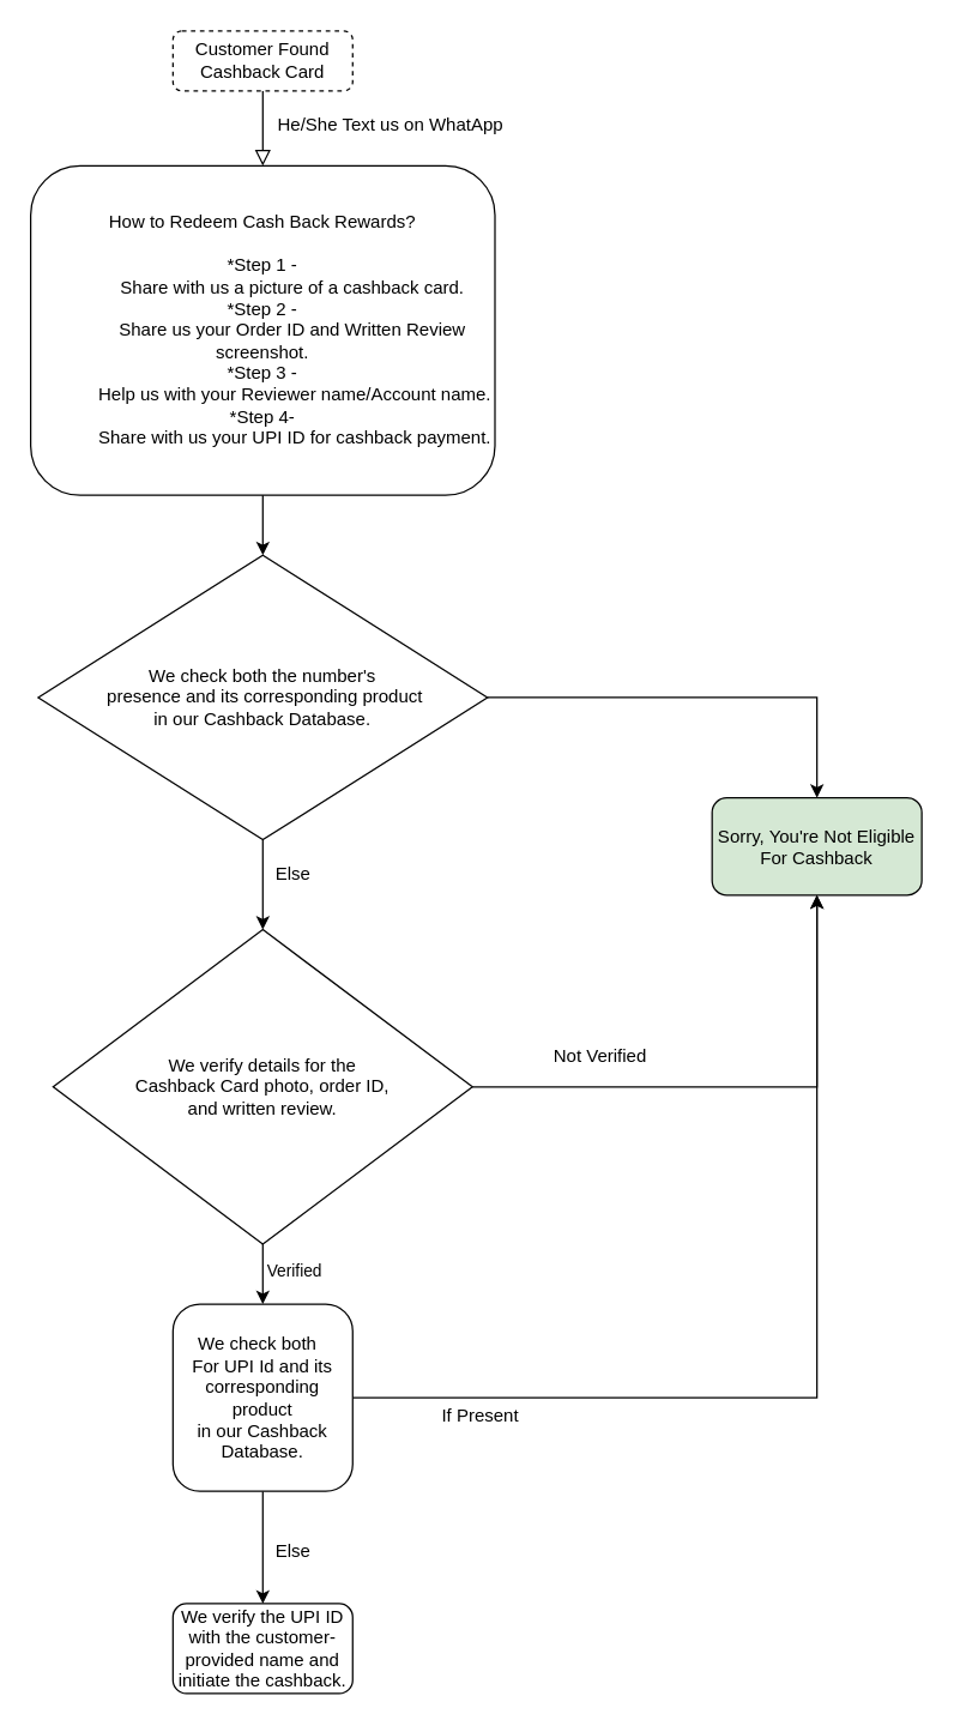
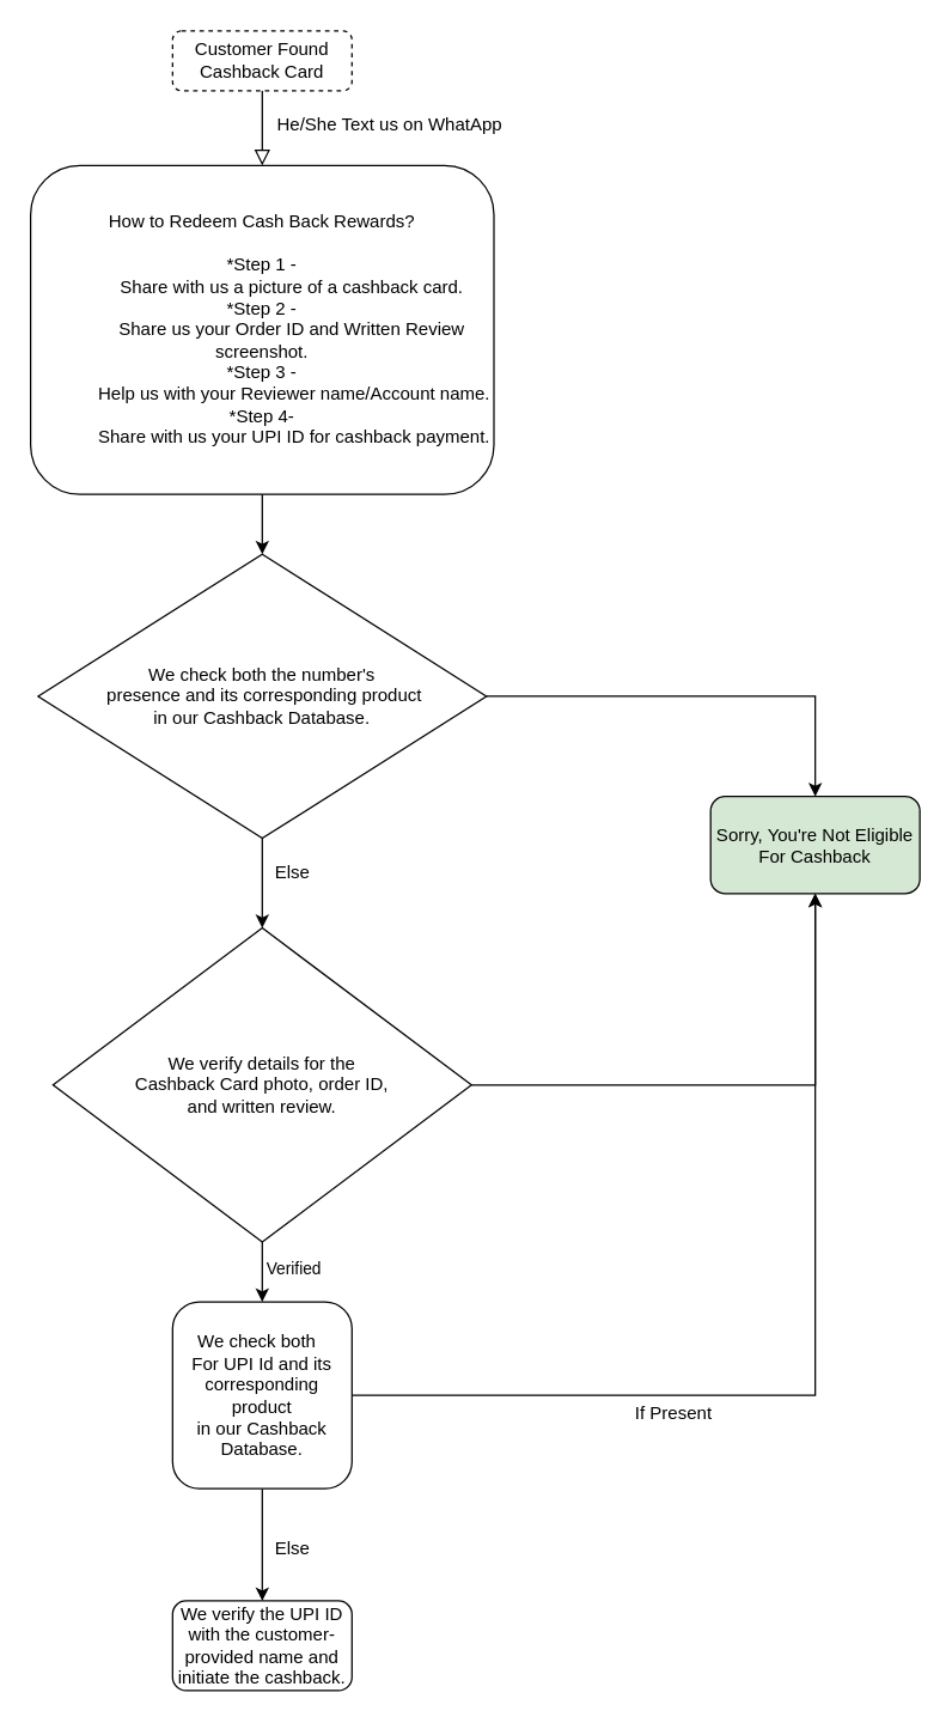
  <mxCell id="0" />
  <mxCell id="1" parent="0" />
  <mxCell id="2" value="" style="rounded=0;html=1;jettySize=auto;orthogonalLoop=1;fontSize=11;endArrow=block;endFill=0;endSize=8;strokeWidth=1;shadow=0;labelBackgroundColor=none;edgeStyle=orthogonalEdgeStyle;entryX=0.5;entryY=0;entryDx=0;entryDy=0;" parent="1" source="3" target="5" edge="1"><mxGeometry relative="1" as="geometry"><mxPoint x="115" y="150" as="targetPoint" /></mxGeometry></mxCell>
  <mxCell id="3" value="Customer Found Cashback Card" style="rounded=1;whiteSpace=wrap;html=1;fontSize=12;glass=0;strokeWidth=1;shadow=0;dashed=1;" parent="1" vertex="1"><mxGeometry x="115" y="20" width="120" height="40" as="geometry" /></mxCell>
  <mxCell id="4" style="edgeStyle=orthogonalEdgeStyle;rounded=0;orthogonalLoop=1;jettySize=auto;html=1;exitX=0.5;exitY=1;exitDx=0;exitDy=0;" edge="1" parent="1" source="15" target="10"><mxGeometry relative="1" as="geometry"><mxPoint x="175" y="380" as="targetPoint" /></mxGeometry></mxCell>
  <mxCell id="5" value="&lt;div&gt;How to Redeem Cash Back Rewards?&lt;/div&gt;&lt;div&gt;&lt;br&gt;&lt;/div&gt;&lt;div&gt;*Step 1 -&lt;/div&gt;&lt;div&gt;&amp;nbsp; &amp;nbsp; &amp;nbsp; &amp;nbsp; &amp;nbsp; &amp;nbsp; Share with us a picture of a cashback card.&lt;/div&gt;&lt;div&gt;*Step 2 -&lt;/div&gt;&lt;div&gt;&amp;nbsp; &amp;nbsp; &amp;nbsp; &amp;nbsp; &amp;nbsp; &amp;nbsp; Share us your Order ID and Written Review screenshot.&lt;/div&gt;&lt;div&gt;*Step 3 -&lt;/div&gt;&lt;div&gt;&amp;nbsp; &amp;nbsp; &amp;nbsp; &amp;nbsp; &amp;nbsp; &amp;nbsp; &amp;nbsp;Help us with your Reviewer name/Account name.&lt;/div&gt;&lt;div&gt;*Step 4-&lt;/div&gt;&lt;div&gt;&amp;nbsp; &amp;nbsp; &amp;nbsp; &amp;nbsp; &amp;nbsp; &amp;nbsp; &amp;nbsp;Share with us your UPI ID for cashback payment.&lt;/div&gt;" style="rounded=1;whiteSpace=wrap;html=1;" vertex="1" parent="1"><mxGeometry x="20" y="110" width="310" height="220" as="geometry" /></mxCell>
  <mxCell id="6" value="He/She Text us on WhatApp" style="text;html=1;align=center;verticalAlign=middle;resizable=0;points=[];autosize=1;strokeColor=none;fillColor=none;" vertex="1" parent="1"><mxGeometry x="175" y="68" width="170" height="30" as="geometry" /></mxCell>
  <mxCell id="7" value="" style="edgeStyle=orthogonalEdgeStyle;rounded=0;orthogonalLoop=1;jettySize=auto;html=1;" edge="1" parent="1" source="10" target="11"><mxGeometry relative="1" as="geometry" /></mxCell>
  <mxCell id="8" value="" style="edgeStyle=orthogonalEdgeStyle;rounded=0;orthogonalLoop=1;jettySize=auto;html=1;" edge="1" parent="1" source="10" target="19"><mxGeometry relative="1" as="geometry" /></mxCell>
  <mxCell id="9" value="Verified" style="edgeLabel;html=1;align=center;verticalAlign=middle;resizable=0;points=[];" vertex="1" connectable="0" parent="8"><mxGeometry x="-0.15" y="4" relative="1" as="geometry"><mxPoint x="16" as="offset" /></mxGeometry></mxCell>
  <mxCell id="10" value="We verify details for the &lt;br&gt;Cashback Card photo, order ID, &lt;br&gt;and written review." style="rhombus;whiteSpace=wrap;html=1;" vertex="1" parent="1"><mxGeometry x="35" y="620" width="280" height="210" as="geometry" /></mxCell>
  <mxCell id="11" value="Sorry, You're Not Eligible For Cashback" style="rounded=1;whiteSpace=wrap;html=1;fillColor=#d5e8d4;" vertex="1" parent="1"><mxGeometry x="475" y="532" width="140" height="65" as="geometry" /></mxCell>
- <mxCell id="12" value="Not Verified" style="text;html=1;align=center;verticalAlign=middle;resizable=0;points=[];autosize=1;strokeColor=none;fillColor=none;" vertex="1" parent="1"><mxGeometry x="355" y="690" width="90" height="30" as="geometry" /></mxCell>
  <mxCell id="13" value="" style="edgeStyle=orthogonalEdgeStyle;rounded=0;orthogonalLoop=1;jettySize=auto;html=1;exitX=0.5;exitY=1;exitDx=0;exitDy=0;" edge="1" parent="1" source="5" target="15"><mxGeometry relative="1" as="geometry"><mxPoint x="175" y="480" as="targetPoint" /><mxPoint x="175" y="330" as="sourcePoint" /></mxGeometry></mxCell>
  <mxCell id="14" style="edgeStyle=orthogonalEdgeStyle;rounded=0;orthogonalLoop=1;jettySize=auto;html=1;entryX=0.5;entryY=0;entryDx=0;entryDy=0;" edge="1" parent="1" source="15" target="11"><mxGeometry relative="1" as="geometry" /></mxCell>
  <mxCell id="15" value="We check both the number's&lt;br&gt;&amp;nbsp;presence and its corresponding product &lt;br&gt;in our Cashback Database." style="rhombus;whiteSpace=wrap;html=1;" vertex="1" parent="1"><mxGeometry x="25" y="370" width="300" height="190" as="geometry" /></mxCell>
  <mxCell id="16" value="Else" style="text;html=1;align=center;verticalAlign=middle;resizable=0;points=[];autosize=1;strokeColor=none;fillColor=none;" vertex="1" parent="1"><mxGeometry x="170" y="568" width="50" height="30" as="geometry" /></mxCell>
  <mxCell id="17" style="edgeStyle=orthogonalEdgeStyle;rounded=0;orthogonalLoop=1;jettySize=auto;html=1;entryX=0.5;entryY=1;entryDx=0;entryDy=0;" edge="1" parent="1" source="19" target="11"><mxGeometry relative="1" as="geometry" /></mxCell>
  <mxCell id="18" value="" style="edgeStyle=orthogonalEdgeStyle;rounded=0;orthogonalLoop=1;jettySize=auto;html=1;" edge="1" parent="1" source="19" target="21"><mxGeometry relative="1" as="geometry" /></mxCell>
  <mxCell id="19" value="We check both&amp;nbsp;&amp;nbsp;&lt;br&gt;For UPI Id and its corresponding product&lt;br&gt;in our Cashback Database." style="rounded=1;whiteSpace=wrap;html=1;" vertex="1" parent="1"><mxGeometry x="115" y="870" width="120" height="125" as="geometry" /></mxCell>
- <mxCell id="20" value="If Present" style="text;html=1;align=center;verticalAlign=middle;resizable=0;points=[];autosize=1;strokeColor=none;fillColor=none;" vertex="1" parent="1"><mxGeometry x="285" y="930" width="70" height="30" as="geometry" /></mxCell>
+ <mxCell id="20" value="If Present" style="text;html=1;align=center;verticalAlign=middle;resizable=0;points=[];autosize=1;strokeColor=none;fillColor=none;" vertex="1" parent="1"><mxGeometry x="415" y="930" width="70" height="30" as="geometry" /></mxCell>
  <mxCell id="21" value="We verify the UPI ID with the customer-provided name and initiate the cashback." style="whiteSpace=wrap;html=1;rounded=1;" vertex="1" parent="1"><mxGeometry x="115" y="1070" width="120" height="60" as="geometry" /></mxCell>
  <mxCell id="22" value="Else" style="text;html=1;align=center;verticalAlign=middle;resizable=0;points=[];autosize=1;strokeColor=none;fillColor=none;" vertex="1" parent="1"><mxGeometry x="170" y="1020" width="50" height="30" as="geometry" /></mxCell>
